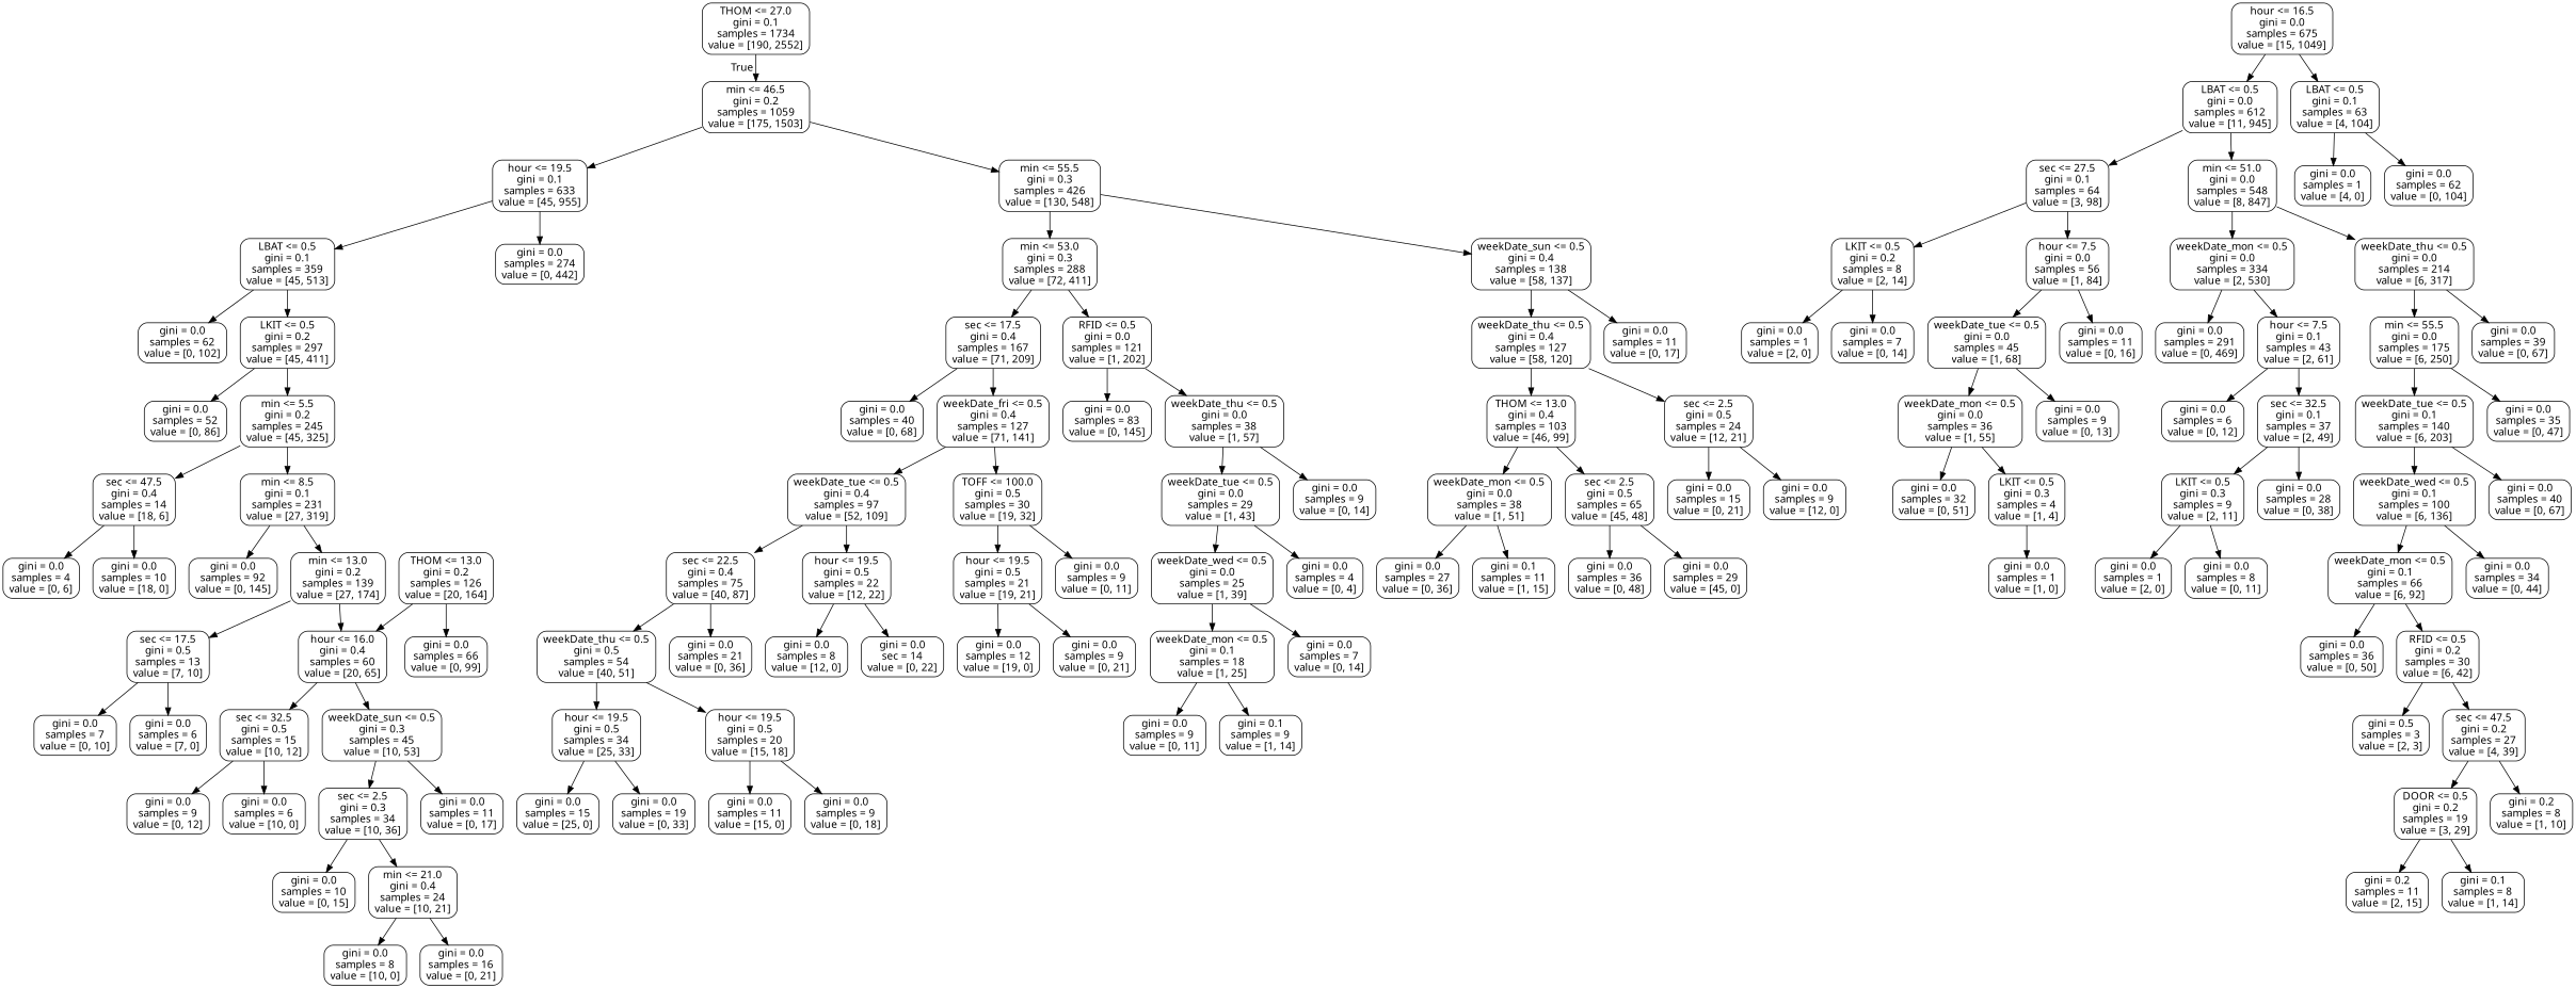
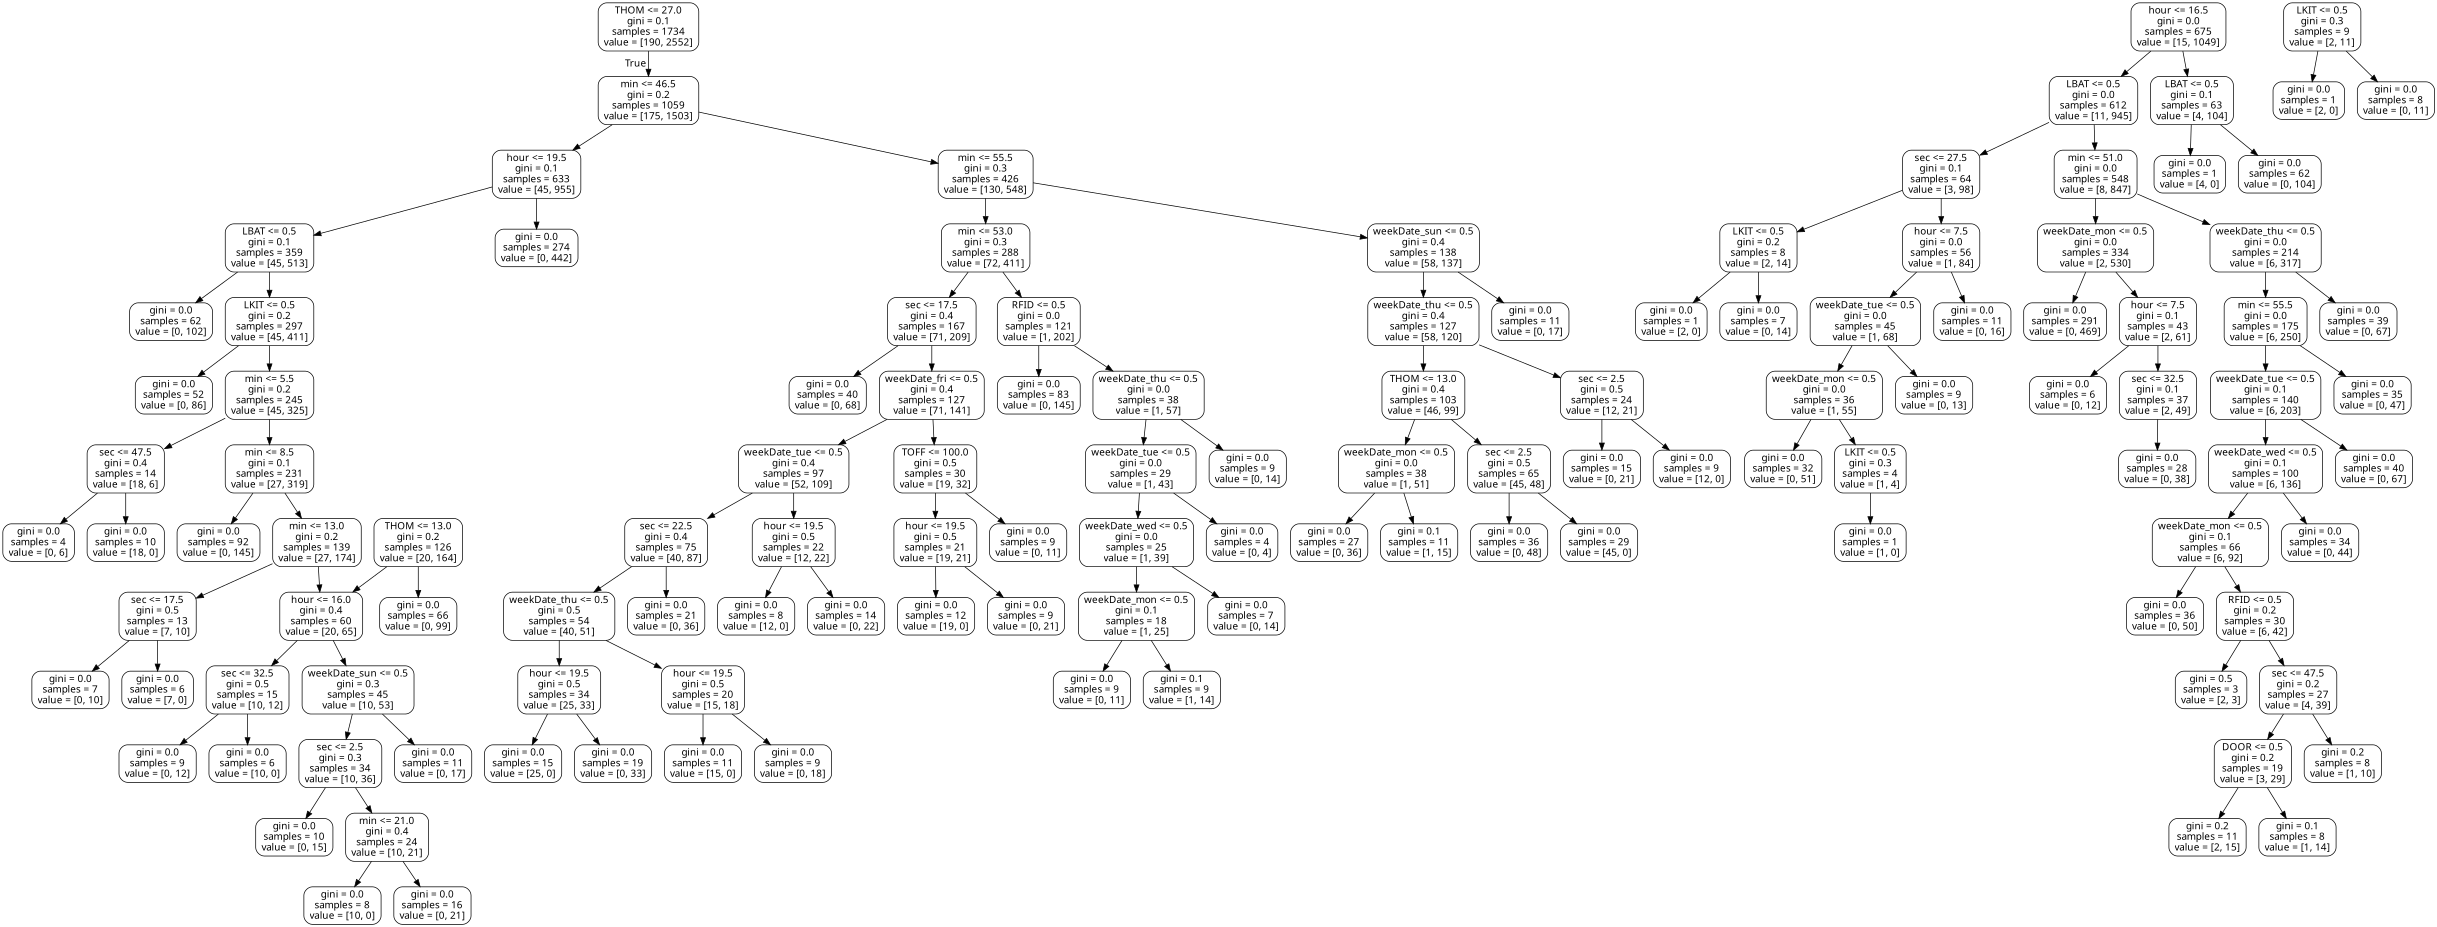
  digraph {
    fontname="Noto Sans"
    node [color=black fontname="Noto Sans" shape=box style=rounded]
    edge [fontname="Noto Sans"]
    n1 [label="THOM <= 27.0\ngini = 0.1\nsamples = 1734\nvalue = [190, 2552]"]
    n2 [label="min <= 46.5\ngini = 0.2\nsamples = 1059\nvalue = [175, 1503]"]
    n3 [label="hour <= 19.5\ngini = 0.1\nsamples = 633\nvalue = [45, 955]"]
    n4 [label="min <= 55.5\ngini = 0.3\nsamples = 426\nvalue = [130, 548]"]
    n5 [label="hour <= 16.5\ngini = 0.0\nsamples = 675\nvalue = [15, 1049]"]
    n6 [label="LBAT <= 0.5\ngini = 0.0\nsamples = 612\nvalue = [11, 945]"]
    n7 [label="LBAT <= 0.5\ngini = 0.1\nsamples = 63\nvalue = [4, 104]"]
    n8 [label="LBAT <= 0.5\ngini = 0.1\nsamples = 359\nvalue = [45, 513]"]
    n9 [label="gini = 0.0\nsamples = 274\nvalue = [0, 442]"]
    n10 [label="min <= 53.0\ngini = 0.3\nsamples = 288\nvalue = [72, 411]"]
    n11 [label="weekDate_sun <= 0.5\ngini = 0.4\nsamples = 138\nvalue = [58, 137]"]
    n12 [label="gini = 0.0\nsamples = 62\nvalue = [0, 102]"]
    n13 [label="LKIT <= 0.5\ngini = 0.2\nsamples = 297\nvalue = [45, 411]"]
    n14 [label="gini = 0.0\nsamples = 52\nvalue = [0, 86]"]
    n15 [label="min <= 5.5\ngini = 0.2\nsamples = 245\nvalue = [45, 325]"]
    n16 [label="sec <= 47.5\ngini = 0.4\nsamples = 14\nvalue = [18, 6]"]
    n17 [label="min <= 8.5\ngini = 0.1\nsamples = 231\nvalue = [27, 319]"]
    n18 [label="gini = 0.0\nsamples = 4\nvalue = [0, 6]"]
    n19 [label="gini = 0.0\nsamples = 10\nvalue = [18, 0]"]
    n20 [label="gini = 0.0\nsamples = 92\nvalue = [0, 145]"]
    n21 [label="min <= 13.0\ngini = 0.2\nsamples = 139\nvalue = [27, 174]"]
    n22 [label="sec <= 17.5\ngini = 0.5\nsamples = 13\nvalue = [7, 10]"]
    n23 [label="hour <= 16.0\ngini = 0.4\nsamples = 60\nvalue = [20, 65]"]
    n24 [label="gini = 0.0\nsamples = 7\nvalue = [0, 10]"]
    n25 [label="gini = 0.0\nsamples = 6\nvalue = [7, 0]"]
    n26 [label="THOM <= 13.0\ngini = 0.2\nsamples = 126\nvalue = [20, 164]"]
    n27 [label="gini = 0.0\nsamples = 66\nvalue = [0, 99]"]
    n28 [label="sec <= 32.5\ngini = 0.5\nsamples = 15\nvalue = [10, 12]"]
    n29 [label="weekDate_sun <= 0.5\ngini = 0.3\nsamples = 45\nvalue = [10, 53]"]
    n30 [label="gini = 0.0\nsamples = 9\nvalue = [0, 12]"]
    n31 [label="gini = 0.0\nsamples = 6\nvalue = [10, 0]"]
    n32 [label="sec <= 2.5\ngini = 0.3\nsamples = 34\nvalue = [10, 36]"]
    n33 [label="gini = 0.0\nsamples = 11\nvalue = [0, 17]"]
    n34 [label="gini = 0.0\nsamples = 10\nvalue = [0, 15]"]
    n35 [label="min <= 21.0\ngini = 0.4\nsamples = 24\nvalue = [10, 21]"]
    n36 [label="gini = 0.0\nsamples = 8\nvalue = [10, 0]"]
    n37 [label="gini = 0.0\nsamples = 16\nvalue = [0, 21]"]
    n38 [label="sec <= 17.5\ngini = 0.4\nsamples = 167\nvalue = [71, 209]"]
    n39 [label="RFID <= 0.5\ngini = 0.0\nsamples = 121\nvalue = [1, 202]"]
    n40 [label="weekDate_thu <= 0.5\ngini = 0.4\nsamples = 127\nvalue = [58, 120]"]
    n41 [label="gini = 0.0\nsamples = 11\nvalue = [0, 17]"]
    n42 [label="gini = 0.0\nsamples = 40\nvalue = [0, 68]"]
    n43 [label="weekDate_fri <= 0.5\ngini = 0.4\nsamples = 127\nvalue = [71, 141]"]
    n44 [label="gini = 0.0\nsamples = 83\nvalue = [0, 145]"]
    n45 [label="weekDate_thu <= 0.5\ngini = 0.0\nsamples = 38\nvalue = [1, 57]"]
    n46 [label="weekDate_tue <= 0.5\ngini = 0.4\nsamples = 97\nvalue = [52, 109]"]
    n47 [label="TOFF <= 100.0\ngini = 0.5\nsamples = 30\nvalue = [19, 32]"]
    n48 [label="sec <= 22.5\ngini = 0.4\nsamples = 75\nvalue = [40, 87]"]
    n49 [label="hour <= 19.5\ngini = 0.5\nsamples = 22\nvalue = [12, 22]"]
    n50 [label="hour <= 19.5\ngini = 0.5\nsamples = 21\nvalue = [19, 21]"]
    n51 [label="gini = 0.0\nsamples = 9\nvalue = [0, 11]"]
    n52 [label="weekDate_thu <= 0.5\ngini = 0.5\nsamples = 54\nvalue = [40, 51]"]
    n53 [label="gini = 0.0\nsamples = 21\nvalue = [0, 36]"]
    n54 [label="gini = 0.0\nsamples = 8\nvalue = [12, 0]"]
-   n55 [label="gini = 0.0\nsec = 14\nvalue = [0, 22]"]
+   n55 [label="gini = 0.0\nsamples = 14\nvalue = [0, 22]"]
    n56 [label="hour <= 19.5\ngini = 0.5\nsamples = 34\nvalue = [25, 33]"]
    n57 [label="hour <= 19.5\ngini = 0.5\nsamples = 20\nvalue = [15, 18]"]
    n58 [label="gini = 0.0\nsamples = 15\nvalue = [25, 0]"]
    n59 [label="gini = 0.0\nsamples = 19\nvalue = [0, 33]"]
    n60 [label="gini = 0.0\nsamples = 11\nvalue = [15, 0]"]
    n61 [label="gini = 0.0\nsamples = 9\nvalue = [0, 18]"]
    n62 [label="gini = 0.0\nsamples = 12\nvalue = [19, 0]"]
    n63 [label="gini = 0.0\nsamples = 9\nvalue = [0, 21]"]
    n64 [label="weekDate_tue <= 0.5\ngini = 0.0\nsamples = 29\nvalue = [1, 43]"]
    n65 [label="gini = 0.0\nsamples = 9\nvalue = [0, 14]"]
    n66 [label="weekDate_wed <= 0.5\ngini = 0.0\nsamples = 25\nvalue = [1, 39]"]
    n67 [label="gini = 0.0\nsamples = 4\nvalue = [0, 4]"]
    n68 [label="weekDate_mon <= 0.5\ngini = 0.1\nsamples = 18\nvalue = [1, 25]"]
    n69 [label="gini = 0.0\nsamples = 7\nvalue = [0, 14]"]
    n70 [label="gini = 0.0\nsamples = 9\nvalue = [0, 11]"]
    n71 [label="gini = 0.1\nsamples = 9\nvalue = [1, 14]"]
    n72 [label="THOM <= 13.0\ngini = 0.4\nsamples = 103\nvalue = [46, 99]"]
    n73 [label="sec <= 2.5\ngini = 0.5\nsamples = 24\nvalue = [12, 21]"]
    n74 [label="weekDate_mon <= 0.5\ngini = 0.0\nsamples = 38\nvalue = [1, 51]"]
    n75 [label="sec <= 2.5\ngini = 0.5\nsamples = 65\nvalue = [45, 48]"]
    n76 [label="gini = 0.0\nsamples = 15\nvalue = [0, 21]"]
    n77 [label="gini = 0.0\nsamples = 9\nvalue = [12, 0]"]
    n78 [label="gini = 0.0\nsamples = 27\nvalue = [0, 36]"]
    n79 [label="gini = 0.1\nsamples = 11\nvalue = [1, 15]"]
    n80 [label="gini = 0.0\nsamples = 36\nvalue = [0, 48]"]
    n81 [label="gini = 0.0\nsamples = 29\nvalue = [45, 0]"]
    n82 [label="sec <= 27.5\ngini = 0.1\nsamples = 64\nvalue = [3, 98]"]
    n83 [label="min <= 51.0\ngini = 0.0\nsamples = 548\nvalue = [8, 847]"]
    n84 [label="gini = 0.0\nsamples = 1\nvalue = [4, 0]"]
    n85 [label="gini = 0.0\nsamples = 62\nvalue = [0, 104]"]
    n86 [label="LKIT <= 0.5\ngini = 0.2\nsamples = 8\nvalue = [2, 14]"]
    n87 [label="hour <= 7.5\ngini = 0.0\nsamples = 56\nvalue = [1, 84]"]
    n88 [label="weekDate_mon <= 0.5\ngini = 0.0\nsamples = 334\nvalue = [2, 530]"]
    n89 [label="weekDate_thu <= 0.5\ngini = 0.0\nsamples = 214\nvalue = [6, 317]"]
    n90 [label="gini = 0.0\nsamples = 1\nvalue = [2, 0]"]
    n91 [label="gini = 0.0\nsamples = 7\nvalue = [0, 14]"]
    n92 [label="weekDate_tue <= 0.5\ngini = 0.0\nsamples = 45\nvalue = [1, 68]"]
    n93 [label="gini = 0.0\nsamples = 11\nvalue = [0, 16]"]
    n94 [label="weekDate_mon <= 0.5\ngini = 0.0\nsamples = 36\nvalue = [1, 55]"]
    n95 [label="gini = 0.0\nsamples = 9\nvalue = [0, 13]"]
    n96 [label="gini = 0.0\nsamples = 32\nvalue = [0, 51]"]
    n97 [label="LKIT <= 0.5\ngini = 0.3\nsamples = 4\nvalue = [1, 4]"]
    n98 [label="gini = 0.0\nsamples = 1\nvalue = [1, 0]"]
    n99 [label="gini = 0.0\nsamples = 291\nvalue = [0, 469]"]
    n100 [label="hour <= 7.5\ngini = 0.1\nsamples = 43\nvalue = [2, 61]"]
    n101 [label="min <= 55.5\ngini = 0.0\nsamples = 175\nvalue = [6, 250]"]
    n102 [label="gini = 0.0\nsamples = 39\nvalue = [0, 67]"]
    n103 [label="gini = 0.0\nsamples = 6\nvalue = [0, 12]"]
    n104 [label="sec <= 32.5\ngini = 0.1\nsamples = 37\nvalue = [2, 49]"]
    n105 [label="LKIT <= 0.5\ngini = 0.3\nsamples = 9\nvalue = [2, 11]"]
    n106 [label="gini = 0.0\nsamples = 28\nvalue = [0, 38]"]
    n107 [label="gini = 0.0\nsamples = 1\nvalue = [2, 0]"]
    n108 [label="gini = 0.0\nsamples = 8\nvalue = [0, 11]"]
    n109 [label="weekDate_tue <= 0.5\ngini = 0.1\nsamples = 140\nvalue = [6, 203]"]
    n110 [label="gini = 0.0\nsamples = 35\nvalue = [0, 47]"]
    n111 [label="weekDate_wed <= 0.5\ngini = 0.1\nsamples = 100\nvalue = [6, 136]"]
    n112 [label="gini = 0.0\nsamples = 40\nvalue = [0, 67]"]
    n113 [label="weekDate_mon <= 0.5\ngini = 0.1\nsamples = 66\nvalue = [6, 92]"]
    n114 [label="gini = 0.0\nsamples = 34\nvalue = [0, 44]"]
    n115 [label="gini = 0.0\nsamples = 36\nvalue = [0, 50]"]
    n116 [label="RFID <= 0.5\ngini = 0.2\nsamples = 30\nvalue = [6, 42]"]
    n117 [label="gini = 0.5\nsamples = 3\nvalue = [2, 3]"]
    n118 [label="sec <= 47.5\ngini = 0.2\nsamples = 27\nvalue = [4, 39]"]
    n119 [label="DOOR <= 0.5\ngini = 0.2\nsamples = 19\nvalue = [3, 29]"]
    n120 [label="gini = 0.2\nsamples = 8\nvalue = [1, 10]"]
    n121 [label="gini = 0.2\nsamples = 11\nvalue = [2, 15]"]
    n122 [label="gini = 0.1\nsamples = 8\nvalue = [1, 14]"]
    n1 -> n2 [headlabel=True labelangle=45 labeldistance=2.5]
    n2 -> n3
    n2 -> n4
    n3 -> n8
    n3 -> n9
    n4 -> n10
    n4 -> n11
    n5 -> n6
    n5 -> n7
    n6 -> n82
    n6 -> n83
    n7 -> n84
    n7 -> n85
    n8 -> n12
    n8 -> n13
    n10 -> n38
    n10 -> n39
    n11 -> n40
    n11 -> n41
    n13 -> n14
    n13 -> n15
    n15 -> n16
    n15 -> n17
    n16 -> n18
    n16 -> n19
    n17 -> n20
    n17 -> n21
    n21 -> n22
    n21 -> n23
    n22 -> n24
    n22 -> n25
    n23 -> n28
    n23 -> n29
    n26 -> n23
    n26 -> n27
    n28 -> n30
    n28 -> n31
    n29 -> n32
    n29 -> n33
    n32 -> n34
    n32 -> n35
    n35 -> n36
    n35 -> n37
    n38 -> n42
    n38 -> n43
    n39 -> n44
    n39 -> n45
    n40 -> n72
    n40 -> n73
    n43 -> n46
    n43 -> n47
    n45 -> n64
    n45 -> n65
    n46 -> n48
    n46 -> n49
    n47 -> n50
    n47 -> n51
    n48 -> n52
    n48 -> n53
    n49 -> n54
    n49 -> n55
    n50 -> n62
    n50 -> n63
    n52 -> n56
    n52 -> n57
    n56 -> n58
    n56 -> n59
    n57 -> n60
    n57 -> n61
    n64 -> n66
    n64 -> n67
    n66 -> n68
    n66 -> n69
    n68 -> n70
    n68 -> n71
    n72 -> n74
    n72 -> n75
    n73 -> n76
    n73 -> n77
    n74 -> n78
    n74 -> n79
    n75 -> n80
    n75 -> n81
    n82 -> n86
    n82 -> n87
    n83 -> n88
    n83 -> n89
    n86 -> n90
    n86 -> n91
    n87 -> n92
    n87 -> n93
    n88 -> n99
    n88 -> n100
    n89 -> n101
    n89 -> n102
    n92 -> n94
    n92 -> n95
    n94 -> n96
    n94 -> n97
    n97 -> n98
    n100 -> n103
    n100 -> n104
    n101 -> n109
    n101 -> n110
-   n104 -> n105
    n104 -> n106
    n105 -> n107
    n105 -> n108
    n109 -> n111
    n109 -> n112
    n111 -> n113
    n111 -> n114
    n113 -> n115
    n113 -> n116
    n116 -> n117
    n116 -> n118
    n118 -> n119
    n118 -> n120
    n119 -> n121
    n119 -> n122
  }
